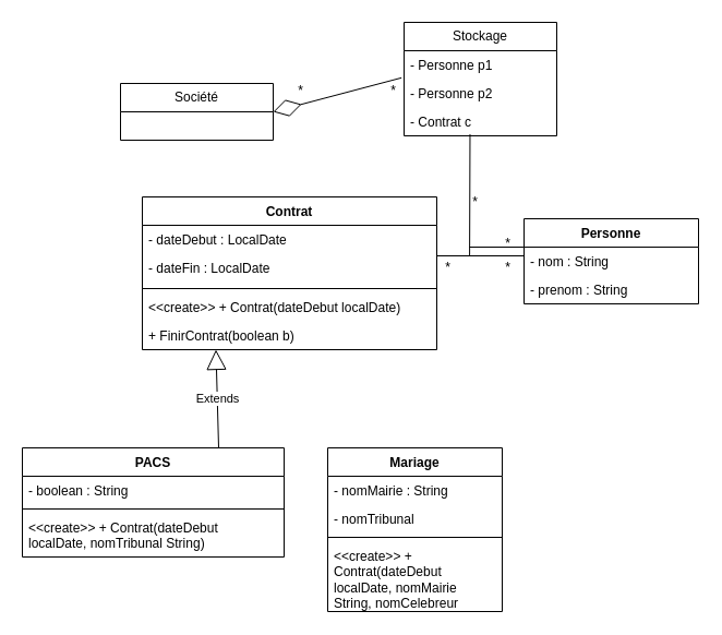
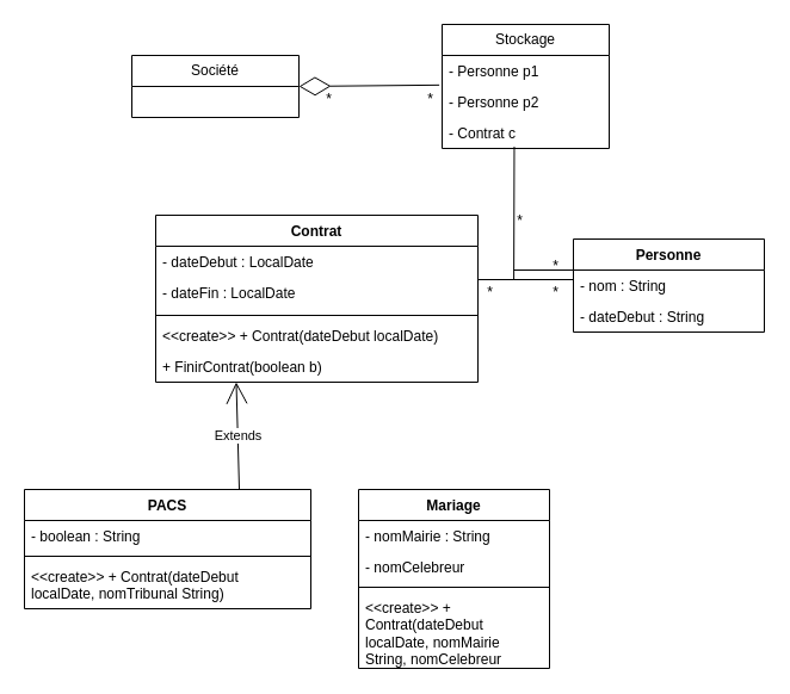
  <mxCell id="0" />
  <mxCell id="1" parent="0" />
  <mxCell id="2" value="Personne" style="swimlane;fontStyle=1;align=center;verticalAlign=top;childLayout=stackLayout;horizontal=1;startSize=26;horizontalStack=0;resizeParent=1;resizeParentMax=0;resizeLast=0;collapsible=1;marginBottom=0;whiteSpace=wrap;html=1;" parent="1" vertex="1"><mxGeometry x="480" y="200" width="160" height="78" as="geometry" /></mxCell>
  <mxCell id="3" value="- nom : String" style="text;strokeColor=none;fillColor=none;align=left;verticalAlign=top;spacingLeft=4;spacingRight=4;overflow=hidden;rotatable=0;points=[[0,0.5],[1,0.5]];portConstraint=eastwest;whiteSpace=wrap;html=1;" parent="2" vertex="1"><mxGeometry y="26" width="160" height="26" as="geometry" /></mxCell>
- <mxCell id="4" value="- prenom : String" style="text;strokeColor=none;fillColor=none;align=left;verticalAlign=top;spacingLeft=4;spacingRight=4;overflow=hidden;rotatable=0;points=[[0,0.5],[1,0.5]];portConstraint=eastwest;whiteSpace=wrap;html=1;" parent="2" vertex="1"><mxGeometry y="52" width="160" height="26" as="geometry" /></mxCell>
+ <mxCell id="4" value="- dateDebut : String" style="text;strokeColor=none;fillColor=none;align=left;verticalAlign=top;spacingLeft=4;spacingRight=4;overflow=hidden;rotatable=0;points=[[0,0.5],[1,0.5]];portConstraint=eastwest;whiteSpace=wrap;html=1;" parent="2" vertex="1"><mxGeometry y="52" width="160" height="26" as="geometry" /></mxCell>
  <mxCell id="5" value="Contrat" style="swimlane;fontStyle=1;align=center;verticalAlign=top;childLayout=stackLayout;horizontal=1;startSize=26;horizontalStack=0;resizeParent=1;resizeParentMax=0;resizeLast=0;collapsible=1;marginBottom=0;whiteSpace=wrap;html=1;" parent="1" vertex="1"><mxGeometry x="130" y="180" width="270" height="140" as="geometry" /></mxCell>
  <mxCell id="6" value="- dateDebut : LocalDate" style="text;strokeColor=none;fillColor=none;align=left;verticalAlign=top;spacingLeft=4;spacingRight=4;overflow=hidden;rotatable=0;points=[[0,0.5],[1,0.5]];portConstraint=eastwest;whiteSpace=wrap;html=1;" parent="5" vertex="1"><mxGeometry y="26" width="270" height="26" as="geometry" /></mxCell>
  <mxCell id="7" value="- dateFin : LocalDate" style="text;strokeColor=none;fillColor=none;align=left;verticalAlign=top;spacingLeft=4;spacingRight=4;overflow=hidden;rotatable=0;points=[[0,0.5],[1,0.5]];portConstraint=eastwest;whiteSpace=wrap;html=1;" parent="5" vertex="1"><mxGeometry y="52" width="270" height="28" as="geometry" /></mxCell>
  <mxCell id="8" value="" style="line;strokeWidth=1;fillColor=none;align=left;verticalAlign=middle;spacingTop=-1;spacingLeft=3;spacingRight=3;rotatable=0;labelPosition=right;points=[];portConstraint=eastwest;strokeColor=inherit;" vertex="1" parent="5"><mxGeometry y="80" width="270" height="8" as="geometry" /></mxCell>
  <mxCell id="9" value="&amp;lt;&amp;lt;create&amp;gt;&amp;gt; + Contrat(dateDebut localDate)" style="text;strokeColor=none;fillColor=none;align=left;verticalAlign=top;spacingLeft=4;spacingRight=4;overflow=hidden;rotatable=0;points=[[0,0.5],[1,0.5]];portConstraint=eastwest;whiteSpace=wrap;html=1;" vertex="1" parent="5"><mxGeometry y="88" width="270" height="26" as="geometry" /></mxCell>
  <mxCell id="10" value="+ FinirContrat(boolean b) " style="text;strokeColor=none;fillColor=none;align=left;verticalAlign=top;spacingLeft=4;spacingRight=4;overflow=hidden;rotatable=0;points=[[0,0.5],[1,0.5]];portConstraint=eastwest;whiteSpace=wrap;html=1;" vertex="1" parent="5"><mxGeometry y="114" width="270" height="26" as="geometry" /></mxCell>
  <mxCell id="11" value="" style="line;strokeWidth=1;fillColor=none;align=left;verticalAlign=middle;spacingTop=-1;spacingLeft=3;spacingRight=3;rotatable=0;labelPosition=right;points=[];portConstraint=eastwest;strokeColor=inherit;" parent="1" vertex="1"><mxGeometry x="400" y="230" width="80" height="8" as="geometry" /></mxCell>
  <mxCell id="12" value="*" style="text;html=1;align=center;verticalAlign=middle;resizable=0;points=[];autosize=1;strokeColor=none;fillColor=none;" parent="1" vertex="1"><mxGeometry x="395" y="230" width="30" height="30" as="geometry" /></mxCell>
  <mxCell id="13" value="*" style="text;html=1;align=center;verticalAlign=middle;resizable=0;points=[];autosize=1;strokeColor=none;fillColor=none;" parent="1" vertex="1"><mxGeometry x="450" y="230" width="30" height="30" as="geometry" /></mxCell>
  <mxCell id="14" value="PACS" style="swimlane;fontStyle=1;align=center;verticalAlign=top;childLayout=stackLayout;horizontal=1;startSize=26;horizontalStack=0;resizeParent=1;resizeParentMax=0;resizeLast=0;collapsible=1;marginBottom=0;whiteSpace=wrap;html=1;" parent="1" vertex="1"><mxGeometry x="20" y="410" width="240" height="100" as="geometry" /></mxCell>
  <mxCell id="15" value="- boolean : String" style="text;strokeColor=none;fillColor=none;align=left;verticalAlign=top;spacingLeft=4;spacingRight=4;overflow=hidden;rotatable=0;points=[[0,0.5],[1,0.5]];portConstraint=eastwest;whiteSpace=wrap;html=1;" parent="14" vertex="1"><mxGeometry y="26" width="240" height="26" as="geometry" /></mxCell>
  <mxCell id="16" value="" style="line;strokeWidth=1;fillColor=none;align=left;verticalAlign=middle;spacingTop=-1;spacingLeft=3;spacingRight=3;rotatable=0;labelPosition=right;points=[];portConstraint=eastwest;strokeColor=inherit;" vertex="1" parent="14"><mxGeometry y="52" width="240" height="8" as="geometry" /></mxCell>
  <mxCell id="17" value="&amp;lt;&amp;lt;create&amp;gt;&amp;gt; + Contrat(dateDebut localDate, nomTribunal String)&lt;div&gt;&lt;br/&gt;&lt;/div&gt;" style="text;strokeColor=none;fillColor=none;align=left;verticalAlign=top;spacingLeft=4;spacingRight=4;overflow=hidden;rotatable=0;points=[[0,0.5],[1,0.5]];portConstraint=eastwest;whiteSpace=wrap;html=1;" vertex="1" parent="14"><mxGeometry y="60" width="240" height="40" as="geometry" /></mxCell>
  <mxCell id="18" value="Mariage" style="swimlane;fontStyle=1;align=center;verticalAlign=top;childLayout=stackLayout;horizontal=1;startSize=26;horizontalStack=0;resizeParent=1;resizeParentMax=0;resizeLast=0;collapsible=1;marginBottom=0;whiteSpace=wrap;html=1;" parent="1" vertex="1"><mxGeometry x="300" y="410" width="160" height="150" as="geometry" /></mxCell>
  <mxCell id="19" value="- nomMairie : String" style="text;strokeColor=none;fillColor=none;align=left;verticalAlign=top;spacingLeft=4;spacingRight=4;overflow=hidden;rotatable=0;points=[[0,0.5],[1,0.5]];portConstraint=eastwest;whiteSpace=wrap;html=1;" parent="18" vertex="1"><mxGeometry y="26" width="160" height="26" as="geometry" /></mxCell>
- <mxCell id="20" value="- nomTribunal" style="text;strokeColor=none;fillColor=none;align=left;verticalAlign=top;spacingLeft=4;spacingRight=4;overflow=hidden;rotatable=0;points=[[0,0.5],[1,0.5]];portConstraint=eastwest;whiteSpace=wrap;html=1;" parent="18" vertex="1"><mxGeometry y="52" width="160" height="26" as="geometry" /></mxCell>
+ <mxCell id="20" value="- nomCelebreur" style="text;strokeColor=none;fillColor=none;align=left;verticalAlign=top;spacingLeft=4;spacingRight=4;overflow=hidden;rotatable=0;points=[[0,0.5],[1,0.5]];portConstraint=eastwest;whiteSpace=wrap;html=1;" parent="18" vertex="1"><mxGeometry y="52" width="160" height="26" as="geometry" /></mxCell>
  <mxCell id="21" value="" style="line;strokeWidth=1;fillColor=none;align=left;verticalAlign=middle;spacingTop=-1;spacingLeft=3;spacingRight=3;rotatable=0;labelPosition=right;points=[];portConstraint=eastwest;strokeColor=inherit;" vertex="1" parent="18"><mxGeometry y="78" width="160" height="8" as="geometry" /></mxCell>
  <mxCell id="22" value="&amp;lt;&amp;lt;create&amp;gt;&amp;gt; + Contrat(dateDebut localDate, nomMairie String, nomCelebreur String)&lt;div&gt;&lt;br&gt;&lt;/div&gt;" style="text;strokeColor=none;fillColor=none;align=left;verticalAlign=top;spacingLeft=4;spacingRight=4;overflow=hidden;rotatable=0;points=[[0,0.5],[1,0.5]];portConstraint=eastwest;whiteSpace=wrap;html=1;" vertex="1" parent="18"><mxGeometry y="86" width="160" height="64" as="geometry" /></mxCell>
- <mxCell id="23" value="Extends" style="endArrow=block;endSize=16;endFill=0;html=1;rounded=0;exitX=0.75;exitY=0;exitDx=0;exitDy=0;entryX=0.25;entryY=1;entryDx=0;entryDy=0;" parent="1" source="14" target="5" edge="1"><mxGeometry width="160" relative="1" as="geometry"><mxPoint x="250" y="330" as="sourcePoint" /><mxPoint x="312" y="224" as="targetPoint" /></mxGeometry></mxCell>
+ <mxCell id="23" value="Extends" style="endArrow=open;endSize=16;endFill=0;html=1;rounded=0;exitX=0.75;exitY=0;exitDx=0;exitDy=0;entryX=0.25;entryY=1;entryDx=0;entryDy=0;" parent="1" source="14" target="5" edge="1"><mxGeometry width="160" relative="1" as="geometry"><mxPoint x="250" y="330" as="sourcePoint" /><mxPoint x="312" y="224" as="targetPoint" /></mxGeometry></mxCell>
  <mxCell id="24" value="Stockage" style="swimlane;fontStyle=0;childLayout=stackLayout;horizontal=1;startSize=26;fillColor=none;horizontalStack=0;resizeParent=1;resizeParentMax=0;resizeLast=0;collapsible=1;marginBottom=0;whiteSpace=wrap;html=1;" vertex="1" parent="1"><mxGeometry x="370" y="20" width="140" height="104" as="geometry" /></mxCell>
  <mxCell id="25" value="- Personne p1" style="text;strokeColor=none;fillColor=none;align=left;verticalAlign=top;spacingLeft=4;spacingRight=4;overflow=hidden;rotatable=0;points=[[0,0.5],[1,0.5]];portConstraint=eastwest;whiteSpace=wrap;html=1;" vertex="1" parent="24"><mxGeometry y="26" width="140" height="26" as="geometry" /></mxCell>
  <mxCell id="26" value="- Personne p2" style="text;strokeColor=none;fillColor=none;align=left;verticalAlign=top;spacingLeft=4;spacingRight=4;overflow=hidden;rotatable=0;points=[[0,0.5],[1,0.5]];portConstraint=eastwest;whiteSpace=wrap;html=1;" vertex="1" parent="24"><mxGeometry y="52" width="140" height="26" as="geometry" /></mxCell>
  <mxCell id="27" value="- Contrat c" style="text;strokeColor=none;fillColor=none;align=left;verticalAlign=top;spacingLeft=4;spacingRight=4;overflow=hidden;rotatable=0;points=[[0,0.5],[1,0.5]];portConstraint=eastwest;whiteSpace=wrap;html=1;" vertex="1" parent="24"><mxGeometry y="78" width="140" height="26" as="geometry" /></mxCell>
  <mxCell id="28" value="" style="endArrow=none;html=1;rounded=0;entryX=0.432;entryY=1.021;entryDx=0;entryDy=0;entryPerimeter=0;exitX=0.376;exitY=0.558;exitDx=0;exitDy=0;exitPerimeter=0;" edge="1" parent="1" source="11"><mxGeometry width="50" height="50" relative="1" as="geometry"><mxPoint x="431.8" y="219.205" as="sourcePoint" /><mxPoint x="430.48" y="122.546" as="targetPoint" /></mxGeometry></mxCell>
  <mxCell id="29" value="" style="line;strokeWidth=1;fillColor=none;align=left;verticalAlign=middle;spacingTop=-1;spacingLeft=3;spacingRight=3;rotatable=0;labelPosition=right;points=[];portConstraint=eastwest;strokeColor=inherit;" vertex="1" parent="1"><mxGeometry x="430" y="222" width="50" height="8" as="geometry" /></mxCell>
  <mxCell id="30" value="*" style="text;html=1;align=center;verticalAlign=middle;resizable=0;points=[];autosize=1;strokeColor=none;fillColor=none;" vertex="1" parent="1"><mxGeometry x="450" y="208" width="30" height="30" as="geometry" /></mxCell>
  <mxCell id="31" value="*" style="text;html=1;align=center;verticalAlign=middle;resizable=0;points=[];autosize=1;strokeColor=none;fillColor=none;" vertex="1" parent="1"><mxGeometry x="420" y="170" width="30" height="30" as="geometry" /></mxCell>
- <mxCell id="32" value="Société" style="swimlane;fontStyle=0;childLayout=stackLayout;horizontal=1;startSize=26;fillColor=none;horizontalStack=0;resizeParent=1;resizeParentMax=0;resizeLast=0;collapsible=1;marginBottom=0;whiteSpace=wrap;html=1;" vertex="1" parent="1"><mxGeometry x="110" y="76" width="140" height="52" as="geometry" /></mxCell>
+ <mxCell id="32" value="Société" style="swimlane;fontStyle=0;childLayout=stackLayout;horizontal=1;startSize=26;fillColor=none;horizontalStack=0;resizeParent=1;resizeParentMax=0;resizeLast=0;collapsible=1;marginBottom=0;whiteSpace=wrap;html=1;" vertex="1" parent="1"><mxGeometry x="110" y="46" width="140" height="52" as="geometry" /></mxCell>
  <mxCell id="33" value="" style="endArrow=diamondThin;endFill=0;endSize=24;html=1;rounded=0;entryX=1;entryY=0.5;entryDx=0;entryDy=0;exitX=-0.017;exitY=-0.045;exitDx=0;exitDy=0;exitPerimeter=0;" edge="1" parent="1" source="26" target="32"><mxGeometry width="160" relative="1" as="geometry"><mxPoint x="190" y="-10" as="sourcePoint" /><mxPoint x="310" y="-10" as="targetPoint" /></mxGeometry></mxCell>
  <mxCell id="34" value="*" style="text;html=1;align=center;verticalAlign=middle;resizable=0;points=[];autosize=1;strokeColor=none;fillColor=none;" vertex="1" parent="1"><mxGeometry x="260" y="68" width="30" height="30" as="geometry" /></mxCell>
  <mxCell id="35" value="*" style="text;html=1;align=center;verticalAlign=middle;resizable=0;points=[];autosize=1;strokeColor=none;fillColor=none;" vertex="1" parent="1"><mxGeometry x="345" y="68" width="30" height="30" as="geometry" /></mxCell>
